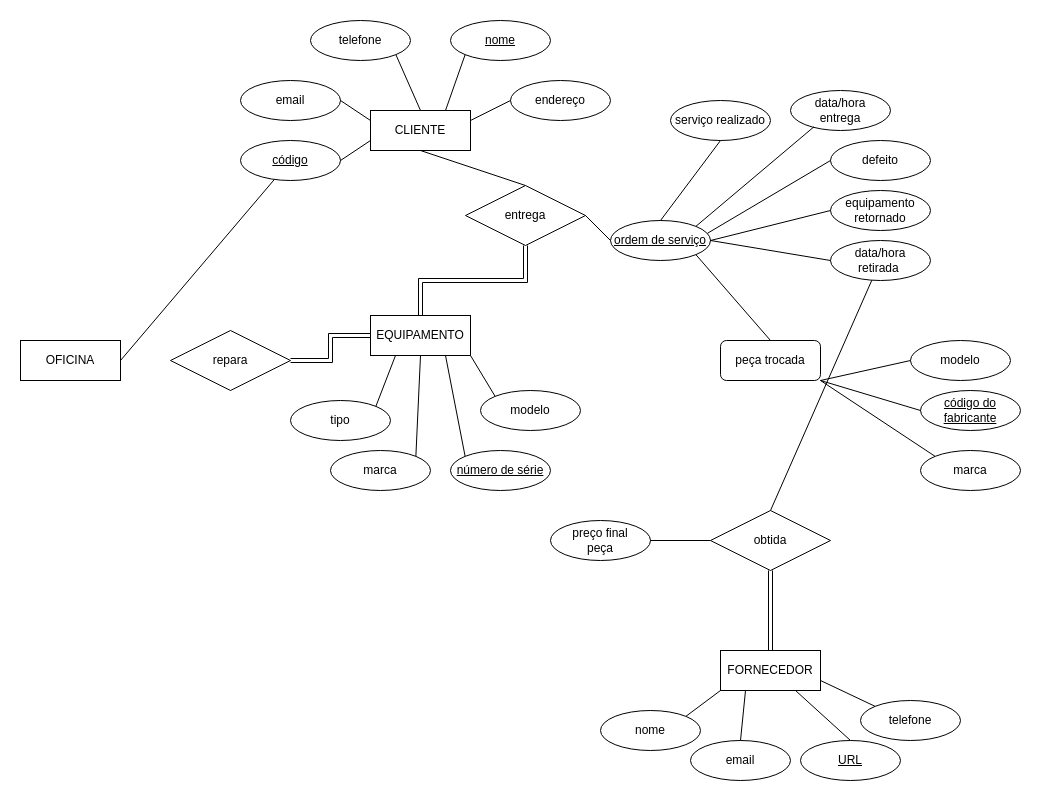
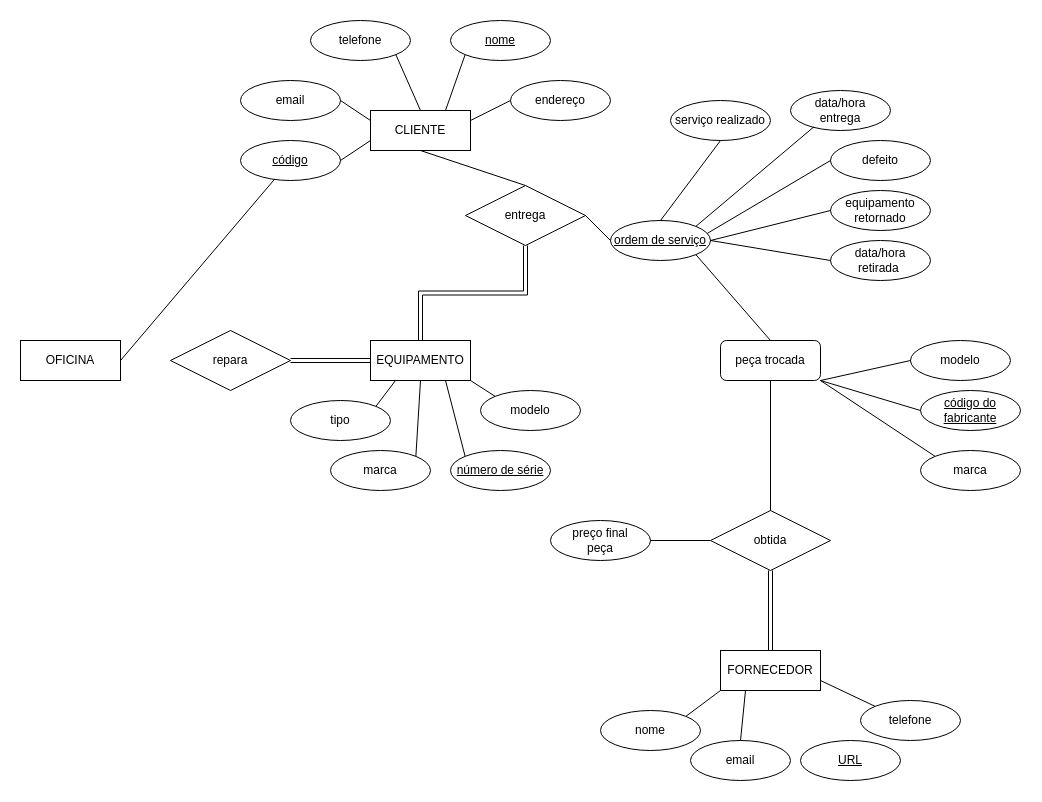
  <mxCell id="0" />
  <mxCell id="1" parent="0" />
  <mxCell id="2" value="CLIENTE" style="whiteSpace=wrap;html=1;align=center;" vertex="1" parent="1"><mxGeometry x="370" y="110" width="100" height="40" as="geometry" /></mxCell>
- <mxCell id="3" value="EQUIPAMENTO" style="whiteSpace=wrap;html=1;align=center;" vertex="1" parent="1"><mxGeometry x="370" y="315" width="100" height="40" as="geometry" /></mxCell>
+ <mxCell id="3" value="EQUIPAMENTO" style="whiteSpace=wrap;html=1;align=center;" vertex="1" parent="1"><mxGeometry x="370" y="340" width="100" height="40" as="geometry" /></mxCell>
  <mxCell id="4" value="OFICINA" style="whiteSpace=wrap;html=1;align=center;" vertex="1" parent="1"><mxGeometry x="20" y="340" width="100" height="40" as="geometry" /></mxCell>
  <mxCell id="5" value="&lt;u&gt;nome&lt;/u&gt;" style="ellipse;whiteSpace=wrap;html=1;align=center;" vertex="1" parent="1"><mxGeometry x="450" y="20" width="100" height="40" as="geometry" /></mxCell>
  <mxCell id="6" value="endereço" style="ellipse;whiteSpace=wrap;html=1;align=center;" vertex="1" parent="1"><mxGeometry x="510" y="80" width="100" height="40" as="geometry" /></mxCell>
  <mxCell id="7" value="telefone" style="ellipse;whiteSpace=wrap;html=1;align=center;" vertex="1" parent="1"><mxGeometry x="310" y="20" width="100" height="40" as="geometry" /></mxCell>
  <mxCell id="8" value="email" style="ellipse;whiteSpace=wrap;html=1;align=center;" vertex="1" parent="1"><mxGeometry x="240" y="80" width="100" height="40" as="geometry" /></mxCell>
  <mxCell id="9" value="" style="endArrow=none;html=1;rounded=0;exitX=1;exitY=0.25;exitDx=0;exitDy=0;entryX=0;entryY=0.5;entryDx=0;entryDy=0;" edge="1" parent="1" source="2" target="6"><mxGeometry relative="1" as="geometry"><mxPoint x="550" y="270" as="sourcePoint" /><mxPoint x="710" y="270" as="targetPoint" /></mxGeometry></mxCell>
  <mxCell id="10" value="" style="endArrow=none;html=1;rounded=0;exitX=0.75;exitY=0;exitDx=0;exitDy=0;entryX=0;entryY=1;entryDx=0;entryDy=0;" edge="1" parent="1" source="2" target="5"><mxGeometry relative="1" as="geometry"><mxPoint x="550" y="270" as="sourcePoint" /><mxPoint x="710" y="270" as="targetPoint" /></mxGeometry></mxCell>
  <mxCell id="11" value="" style="endArrow=none;html=1;rounded=0;exitX=0.5;exitY=0;exitDx=0;exitDy=0;entryX=1;entryY=1;entryDx=0;entryDy=0;" edge="1" parent="1" source="2" target="7"><mxGeometry relative="1" as="geometry"><mxPoint x="550" y="270" as="sourcePoint" /><mxPoint x="710" y="270" as="targetPoint" /></mxGeometry></mxCell>
  <mxCell id="12" value="" style="endArrow=none;html=1;rounded=0;exitX=1;exitY=0.5;exitDx=0;exitDy=0;entryX=0;entryY=0.25;entryDx=0;entryDy=0;" edge="1" parent="1" source="8" target="2"><mxGeometry relative="1" as="geometry"><mxPoint x="550" y="270" as="sourcePoint" /><mxPoint x="710" y="270" as="targetPoint" /></mxGeometry></mxCell>
  <mxCell id="13" value="" style="edgeStyle=orthogonalEdgeStyle;shape=link;rounded=0;orthogonalLoop=1;jettySize=auto;html=1;" edge="1" parent="1" source="14" target="3"><mxGeometry relative="1" as="geometry" /></mxCell>
  <mxCell id="14" value="entrega" style="shape=rhombus;perimeter=rhombusPerimeter;whiteSpace=wrap;html=1;align=center;" vertex="1" parent="1"><mxGeometry x="465" y="185" width="120" height="60" as="geometry" /></mxCell>
  <mxCell id="15" style="edgeStyle=orthogonalEdgeStyle;shape=link;rounded=0;orthogonalLoop=1;jettySize=auto;html=1;exitX=1;exitY=0.5;exitDx=0;exitDy=0;entryX=0;entryY=0.5;entryDx=0;entryDy=0;" edge="1" parent="1" source="16" target="3"><mxGeometry relative="1" as="geometry" /></mxCell>
  <mxCell id="16" value="repara" style="shape=rhombus;perimeter=rhombusPerimeter;whiteSpace=wrap;html=1;align=center;" vertex="1" parent="1"><mxGeometry x="170" y="330" width="120" height="60" as="geometry" /></mxCell>
  <mxCell id="17" value="&lt;u&gt;código&lt;/u&gt;" style="ellipse;whiteSpace=wrap;html=1;align=center;" vertex="1" parent="1"><mxGeometry x="240" y="140" width="100" height="40" as="geometry" /></mxCell>
  <mxCell id="18" value="" style="endArrow=none;html=1;rounded=0;entryX=0;entryY=0.75;entryDx=0;entryDy=0;exitX=1;exitY=0.5;exitDx=0;exitDy=0;" edge="1" parent="1" source="17" target="2"><mxGeometry relative="1" as="geometry"><mxPoint x="310" y="230" as="sourcePoint" /><mxPoint x="340" y="230" as="targetPoint" /></mxGeometry></mxCell>
  <mxCell id="19" value="tipo" style="ellipse;whiteSpace=wrap;html=1;align=center;" vertex="1" parent="1"><mxGeometry x="290" y="400" width="100" height="40" as="geometry" /></mxCell>
  <mxCell id="20" value="marca" style="ellipse;whiteSpace=wrap;html=1;align=center;" vertex="1" parent="1"><mxGeometry x="330" y="450" width="100" height="40" as="geometry" /></mxCell>
  <mxCell id="21" value="modelo" style="ellipse;whiteSpace=wrap;html=1;align=center;" vertex="1" parent="1"><mxGeometry x="480" y="390" width="100" height="40" as="geometry" /></mxCell>
  <mxCell id="22" value="&lt;u&gt;número de série&lt;/u&gt;" style="ellipse;whiteSpace=wrap;html=1;align=center;" vertex="1" parent="1"><mxGeometry x="450" y="450" width="100" height="40" as="geometry" /></mxCell>
  <mxCell id="23" value="" style="endArrow=none;html=1;rounded=0;exitX=1;exitY=0;exitDx=0;exitDy=0;entryX=0.25;entryY=1;entryDx=0;entryDy=0;" edge="1" parent="1" source="19" target="3"><mxGeometry relative="1" as="geometry"><mxPoint x="170" y="310" as="sourcePoint" /><mxPoint x="330" y="310" as="targetPoint" /></mxGeometry></mxCell>
  <mxCell id="24" value="" style="endArrow=none;html=1;rounded=0;exitX=1;exitY=0;exitDx=0;exitDy=0;entryX=0.5;entryY=1;entryDx=0;entryDy=0;" edge="1" parent="1" source="20" target="3"><mxGeometry relative="1" as="geometry"><mxPoint x="170" y="310" as="sourcePoint" /><mxPoint x="330" y="310" as="targetPoint" /></mxGeometry></mxCell>
  <mxCell id="25" value="" style="endArrow=none;html=1;rounded=0;entryX=0;entryY=0;entryDx=0;entryDy=0;exitX=0.75;exitY=1;exitDx=0;exitDy=0;" edge="1" parent="1" source="3" target="22"><mxGeometry relative="1" as="geometry"><mxPoint x="170" y="310" as="sourcePoint" /><mxPoint x="330" y="310" as="targetPoint" /></mxGeometry></mxCell>
  <mxCell id="26" value="" style="endArrow=none;html=1;rounded=0;entryX=0;entryY=0;entryDx=0;entryDy=0;exitX=1;exitY=1;exitDx=0;exitDy=0;" edge="1" parent="1" source="3" target="21"><mxGeometry relative="1" as="geometry"><mxPoint x="170" y="310" as="sourcePoint" /><mxPoint x="330" y="310" as="targetPoint" /></mxGeometry></mxCell>
  <mxCell id="27" value="&lt;u&gt;ordem de serviço&lt;/u&gt;" style="ellipse;whiteSpace=wrap;html=1;align=center;" vertex="1" parent="1"><mxGeometry x="610" y="220" width="100" height="40" as="geometry" /></mxCell>
  <mxCell id="28" value="" style="endArrow=none;html=1;rounded=0;entryX=1;entryY=0.5;entryDx=0;entryDy=0;exitX=0;exitY=0.5;exitDx=0;exitDy=0;" edge="1" parent="1" source="27" target="14"><mxGeometry relative="1" as="geometry"><mxPoint x="530" y="240" as="sourcePoint" /><mxPoint x="350" y="350" as="targetPoint" /></mxGeometry></mxCell>
  <mxCell id="29" value="data/hora &lt;br&gt;entrega" style="ellipse;whiteSpace=wrap;html=1;align=center;" vertex="1" parent="1"><mxGeometry x="790" y="90" width="100" height="40" as="geometry" /></mxCell>
  <mxCell id="30" value="defeito" style="ellipse;whiteSpace=wrap;html=1;align=center;" vertex="1" parent="1"><mxGeometry x="830" y="140" width="100" height="40" as="geometry" /></mxCell>
  <mxCell id="31" value="equipamento&lt;br&gt;retornado" style="ellipse;whiteSpace=wrap;html=1;align=center;" vertex="1" parent="1"><mxGeometry x="830" y="190" width="100" height="40" as="geometry" /></mxCell>
  <mxCell id="32" value="data/hora &lt;br&gt;retirada&amp;nbsp;" style="ellipse;whiteSpace=wrap;html=1;align=center;" vertex="1" parent="1"><mxGeometry x="830" y="240" width="100" height="40" as="geometry" /></mxCell>
  <mxCell id="33" value="" style="endArrow=none;html=1;rounded=0;exitX=1;exitY=0;exitDx=0;exitDy=0;entryX=0.235;entryY=0.907;entryDx=0;entryDy=0;entryPerimeter=0;" edge="1" parent="1" source="27" target="29"><mxGeometry relative="1" as="geometry"><mxPoint x="490" y="290" as="sourcePoint" /><mxPoint x="650" y="290" as="targetPoint" /></mxGeometry></mxCell>
  <mxCell id="34" value="" style="endArrow=none;html=1;rounded=0;exitX=0.97;exitY=0.319;exitDx=0;exitDy=0;exitPerimeter=0;entryX=0;entryY=0.5;entryDx=0;entryDy=0;" edge="1" parent="1" source="27" target="30"><mxGeometry relative="1" as="geometry"><mxPoint x="490" y="290" as="sourcePoint" /><mxPoint x="650" y="290" as="targetPoint" /></mxGeometry></mxCell>
  <mxCell id="35" value="" style="endArrow=none;html=1;rounded=0;exitX=1;exitY=0.5;exitDx=0;exitDy=0;entryX=0;entryY=0.5;entryDx=0;entryDy=0;" edge="1" parent="1" source="27" target="31"><mxGeometry relative="1" as="geometry"><mxPoint x="490" y="290" as="sourcePoint" /><mxPoint x="650" y="290" as="targetPoint" /></mxGeometry></mxCell>
  <mxCell id="36" value="" style="endArrow=none;html=1;rounded=0;exitX=1;exitY=0.5;exitDx=0;exitDy=0;entryX=0;entryY=0.5;entryDx=0;entryDy=0;" edge="1" parent="1" source="27" target="32"><mxGeometry relative="1" as="geometry"><mxPoint x="490" y="290" as="sourcePoint" /><mxPoint x="650" y="290" as="targetPoint" /></mxGeometry></mxCell>
  <mxCell id="37" value="serviço realizado" style="ellipse;whiteSpace=wrap;html=1;align=center;" vertex="1" parent="1"><mxGeometry x="670" y="100" width="100" height="40" as="geometry" /></mxCell>
  <mxCell id="38" value="peça trocada" style="whiteSpace=wrap;html=1;align=center;rounded=1;" vertex="1" parent="1"><mxGeometry x="720" y="340" width="100" height="40" as="geometry" /></mxCell>
  <mxCell id="39" value="" style="endArrow=none;html=1;rounded=0;exitX=0.5;exitY=0;exitDx=0;exitDy=0;entryX=0.5;entryY=1;entryDx=0;entryDy=0;" edge="1" parent="1" source="27" target="37"><mxGeometry relative="1" as="geometry"><mxPoint x="410" y="230" as="sourcePoint" /><mxPoint x="570" y="230" as="targetPoint" /></mxGeometry></mxCell>
  <mxCell id="40" value="" style="endArrow=none;html=1;rounded=0;exitX=1;exitY=1;exitDx=0;exitDy=0;entryX=0.5;entryY=0;entryDx=0;entryDy=0;" edge="1" parent="1" source="27" target="38"><mxGeometry relative="1" as="geometry"><mxPoint x="410" y="230" as="sourcePoint" /><mxPoint x="670" y="300" as="targetPoint" /></mxGeometry></mxCell>
  <mxCell id="41" value="modelo" style="ellipse;whiteSpace=wrap;html=1;align=center;" vertex="1" parent="1"><mxGeometry x="910" y="340" width="100" height="40" as="geometry" /></mxCell>
  <mxCell id="42" value="marca" style="ellipse;whiteSpace=wrap;html=1;align=center;" vertex="1" parent="1"><mxGeometry x="920" y="450" width="100" height="40" as="geometry" /></mxCell>
  <mxCell id="43" value="&lt;u&gt;código do fabricante&lt;/u&gt;" style="ellipse;whiteSpace=wrap;html=1;align=center;" vertex="1" parent="1"><mxGeometry x="920" y="390" width="100" height="40" as="geometry" /></mxCell>
  <mxCell id="44" value="" style="endArrow=none;html=1;rounded=0;exitX=0;exitY=0;exitDx=0;exitDy=0;entryX=1;entryY=1;entryDx=0;entryDy=0;" edge="1" parent="1" source="42" target="38"><mxGeometry relative="1" as="geometry"><mxPoint x="580" y="290" as="sourcePoint" /><mxPoint x="740" y="290" as="targetPoint" /></mxGeometry></mxCell>
  <mxCell id="45" value="" style="endArrow=none;html=1;rounded=0;entryX=0;entryY=0.5;entryDx=0;entryDy=0;exitX=1;exitY=1;exitDx=0;exitDy=0;" edge="1" parent="1" source="38" target="43"><mxGeometry relative="1" as="geometry"><mxPoint x="580" y="290" as="sourcePoint" /><mxPoint x="740" y="290" as="targetPoint" /></mxGeometry></mxCell>
  <mxCell id="46" value="" style="endArrow=none;html=1;rounded=0;entryX=0;entryY=0.5;entryDx=0;entryDy=0;exitX=1;exitY=1;exitDx=0;exitDy=0;" edge="1" parent="1" source="38" target="41"><mxGeometry relative="1" as="geometry"><mxPoint x="580" y="290" as="sourcePoint" /><mxPoint x="740" y="290" as="targetPoint" /></mxGeometry></mxCell>
  <mxCell id="47" style="edgeStyle=orthogonalEdgeStyle;rounded=0;orthogonalLoop=1;jettySize=auto;html=1;exitX=0.5;exitY=1;exitDx=0;exitDy=0;" edge="1" parent="1" source="31" target="31"><mxGeometry relative="1" as="geometry" /></mxCell>
  <mxCell id="48" style="edgeStyle=orthogonalEdgeStyle;shape=link;rounded=0;orthogonalLoop=1;jettySize=auto;html=1;exitX=0.5;exitY=1;exitDx=0;exitDy=0;entryX=0.5;entryY=0;entryDx=0;entryDy=0;" edge="1" parent="1" source="49" target="50"><mxGeometry relative="1" as="geometry" /></mxCell>
  <mxCell id="49" value="obtida" style="shape=rhombus;perimeter=rhombusPerimeter;whiteSpace=wrap;html=1;align=center;" vertex="1" parent="1"><mxGeometry x="710" y="510" width="120" height="60" as="geometry" /></mxCell>
  <mxCell id="50" value="FORNECEDOR" style="whiteSpace=wrap;html=1;align=center;" vertex="1" parent="1"><mxGeometry x="720" y="650" width="100" height="40" as="geometry" /></mxCell>
  <mxCell id="51" value="" style="endArrow=none;html=1;rounded=0;exitX=0.5;exitY=1;exitDx=0;exitDy=0;entryX=0.5;entryY=0;entryDx=0;entryDy=0;" edge="1" parent="1" source="2" target="14"><mxGeometry relative="1" as="geometry"><mxPoint x="510" y="190" as="sourcePoint" /><mxPoint x="670" y="190" as="targetPoint" /></mxGeometry></mxCell>
  <mxCell id="52" value="" style="endArrow=none;html=1;rounded=0;exitX=1;exitY=0.5;exitDx=0;exitDy=0;" edge="1" parent="1" source="4" target="17"><mxGeometry relative="1" as="geometry"><mxPoint x="370" y="230" as="sourcePoint" /><mxPoint x="530" y="230" as="targetPoint" /></mxGeometry></mxCell>
- <mxCell id="53" value="" style="endArrow=none;html=1;rounded=0;exitX=0.5;exitY=0;exitDx=0;exitDy=0;" edge="1" parent="1" source="49" target="32"><mxGeometry relative="1" as="geometry"><mxPoint x="620" y="400" as="sourcePoint" /><mxPoint x="780" y="400" as="targetPoint" /></mxGeometry></mxCell>
+ <mxCell id="53" value="" style="endArrow=none;html=1;rounded=0;entryX=0.5;entryY=1;entryDx=0;entryDy=0;exitX=0.5;exitY=0;exitDx=0;exitDy=0;" edge="1" parent="1" source="49" target="38"><mxGeometry relative="1" as="geometry"><mxPoint x="620" y="400" as="sourcePoint" /><mxPoint x="780" y="400" as="targetPoint" /></mxGeometry></mxCell>
  <mxCell id="54" value="telefone" style="ellipse;whiteSpace=wrap;html=1;align=center;" vertex="1" parent="1"><mxGeometry x="860" y="700" width="100" height="40" as="geometry" /></mxCell>
  <mxCell id="55" value="&lt;u&gt;URL&lt;/u&gt;" style="ellipse;whiteSpace=wrap;html=1;align=center;" vertex="1" parent="1"><mxGeometry x="800" y="740" width="100" height="40" as="geometry" /></mxCell>
  <mxCell id="56" value="email" style="ellipse;whiteSpace=wrap;html=1;align=center;" vertex="1" parent="1"><mxGeometry x="690" y="740" width="100" height="40" as="geometry" /></mxCell>
  <mxCell id="57" value="nome" style="ellipse;whiteSpace=wrap;html=1;align=center;" vertex="1" parent="1"><mxGeometry x="600" y="710" width="100" height="40" as="geometry" /></mxCell>
  <mxCell id="58" value="" style="endArrow=none;html=1;rounded=0;entryX=0.25;entryY=1;entryDx=0;entryDy=0;exitX=0.5;exitY=0;exitDx=0;exitDy=0;" edge="1" parent="1" source="56" target="50"><mxGeometry relative="1" as="geometry"><mxPoint x="540" y="590" as="sourcePoint" /><mxPoint x="700" y="590" as="targetPoint" /></mxGeometry></mxCell>
  <mxCell id="59" value="" style="endArrow=none;html=1;rounded=0;entryX=0;entryY=0;entryDx=0;entryDy=0;exitX=1;exitY=0.75;exitDx=0;exitDy=0;" edge="1" parent="1" source="50" target="54"><mxGeometry relative="1" as="geometry"><mxPoint x="540" y="590" as="sourcePoint" /><mxPoint x="700" y="590" as="targetPoint" /></mxGeometry></mxCell>
- <mxCell id="60" value="" style="endArrow=none;html=1;rounded=0;entryX=0.5;entryY=0;entryDx=0;entryDy=0;exitX=0.75;exitY=1;exitDx=0;exitDy=0;" edge="1" parent="1" source="50" target="55"><mxGeometry relative="1" as="geometry"><mxPoint x="540" y="590" as="sourcePoint" /><mxPoint x="700" y="590" as="targetPoint" /></mxGeometry></mxCell>
  <mxCell id="61" value="" style="endArrow=none;html=1;rounded=0;exitX=1;exitY=0;exitDx=0;exitDy=0;entryX=0;entryY=1;entryDx=0;entryDy=0;" edge="1" parent="1" source="57" target="50"><mxGeometry relative="1" as="geometry"><mxPoint x="540" y="590" as="sourcePoint" /><mxPoint x="700" y="590" as="targetPoint" /></mxGeometry></mxCell>
  <mxCell id="62" value="preço final&lt;br&gt;peça" style="ellipse;whiteSpace=wrap;html=1;align=center;" vertex="1" parent="1"><mxGeometry x="550" y="520" width="100" height="40" as="geometry" /></mxCell>
  <mxCell id="63" value="" style="endArrow=none;html=1;rounded=0;entryX=0;entryY=0.5;entryDx=0;entryDy=0;exitX=1;exitY=0.5;exitDx=0;exitDy=0;" edge="1" parent="1" source="62" target="49"><mxGeometry relative="1" as="geometry"><mxPoint x="440" y="420" as="sourcePoint" /><mxPoint x="600" y="420" as="targetPoint" /></mxGeometry></mxCell>
